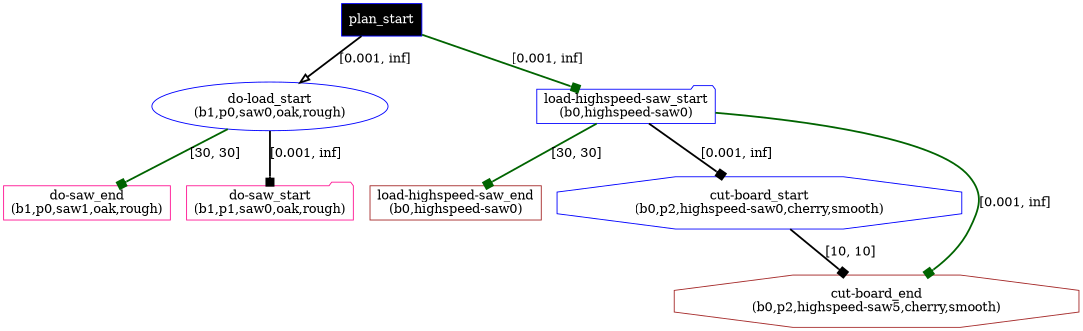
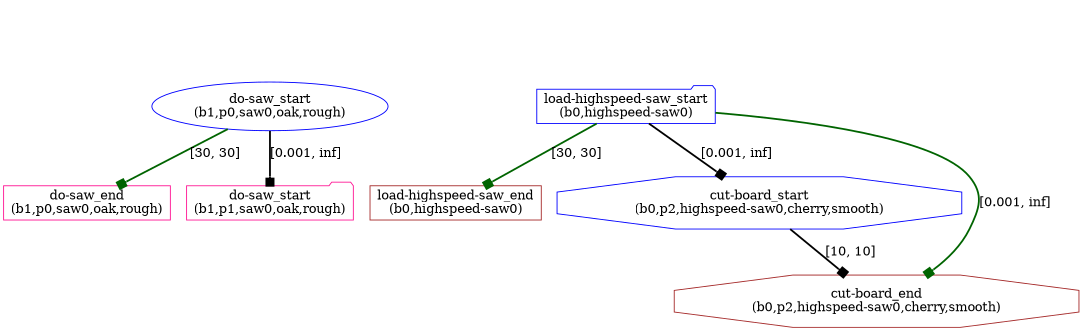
  digraph {
    node [color=blue shape=box]
    edge [arrowhead=box color=black penwidth=2]
-   n1 [fillcolor=black fontcolor=white label=plan_start style=filled]
-   n2 [label="do-load_start\n(b1,p0,saw0,oak,rough)" shape=ellipse]
+   n2 [label="do-saw_start\n(b1,p0,saw0,oak,rough)" shape=ellipse]
    n3 [label="load-highspeed-saw_start\n(b0,highspeed-saw0)" shape=folder]
-   n4 [color=deeppink label="do-saw_end\n(b1,p0,saw1,oak,rough)"]
+   n4 [color=deeppink label="do-saw_end\n(b1,p0,saw0,oak,rough)"]
    n5 [color=deeppink label="do-saw_start\n(b1,p1,saw0,oak,rough)" shape=folder]
    n6 [color=brown label="load-highspeed-saw_end\n(b0,highspeed-saw0)"]
    n7 [label="cut-board_start\n(b0,p2,highspeed-saw0,cherry,smooth)" shape=octagon]
-   n8 [color=brown label="cut-board_end\n(b0,p2,highspeed-saw5,cherry,smooth)" shape=octagon]
-   n1 -> n2 [arrowhead=onormal label="[0.001, inf]"]
-   n1 -> n3 [color=darkgreen label="[0.001, inf]"]
+   n8 [color=brown label="cut-board_end\n(b0,p2,highspeed-saw0,cherry,smooth)" shape=octagon]
    n2 -> n4 [color=darkgreen label="[30, 30]"]
    n2 -> n5 [label="[0.001, inf]"]
    n3 -> n6 [color=darkgreen label="[30, 30]"]
    n3 -> n7 [label="[0.001, inf]"]
    n3 -> n8 [color=darkgreen label="[0.001, inf]"]
    n7 -> n8 [label="[10, 10]"]
  }
